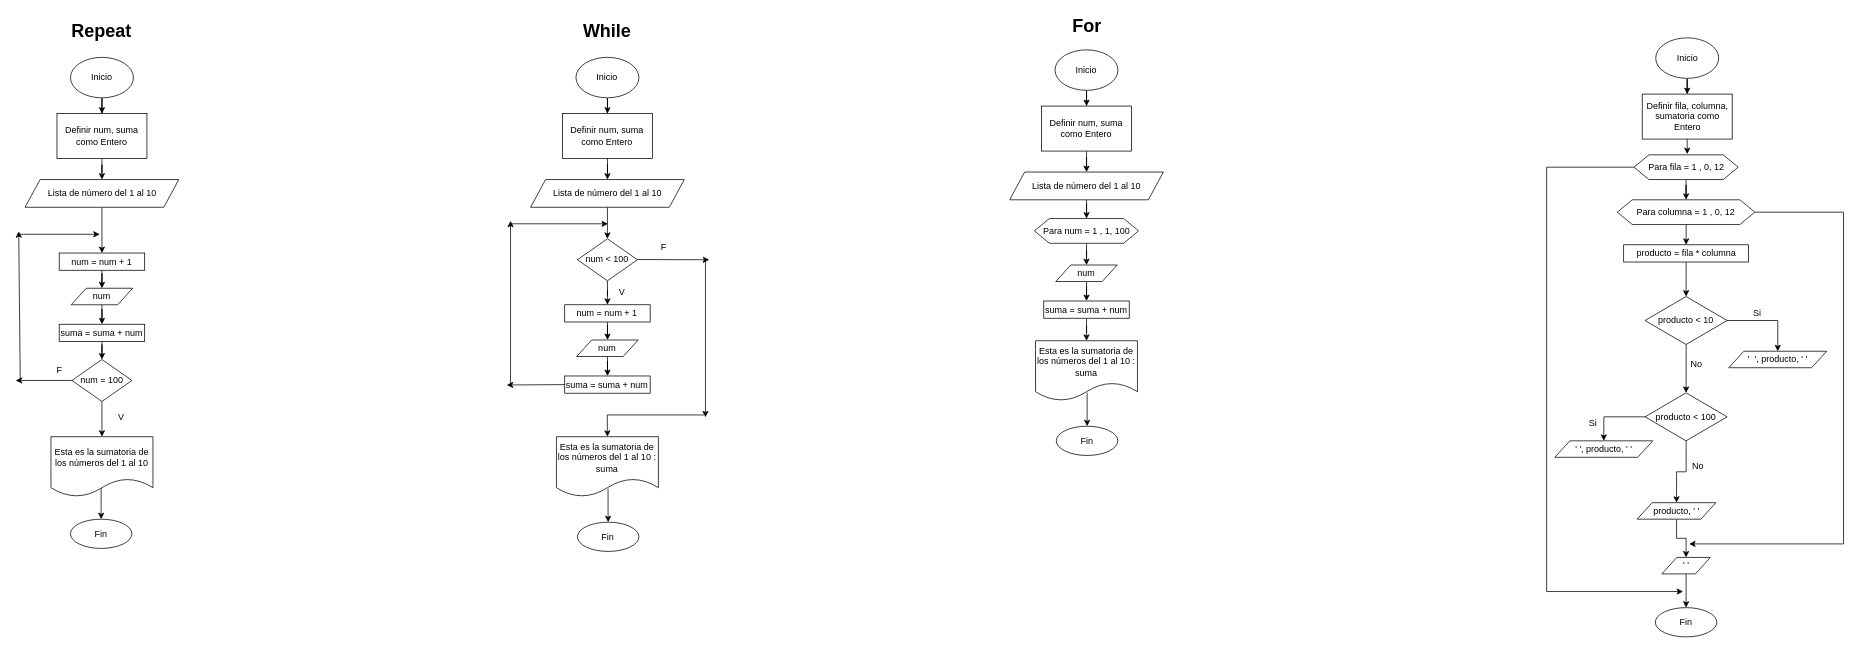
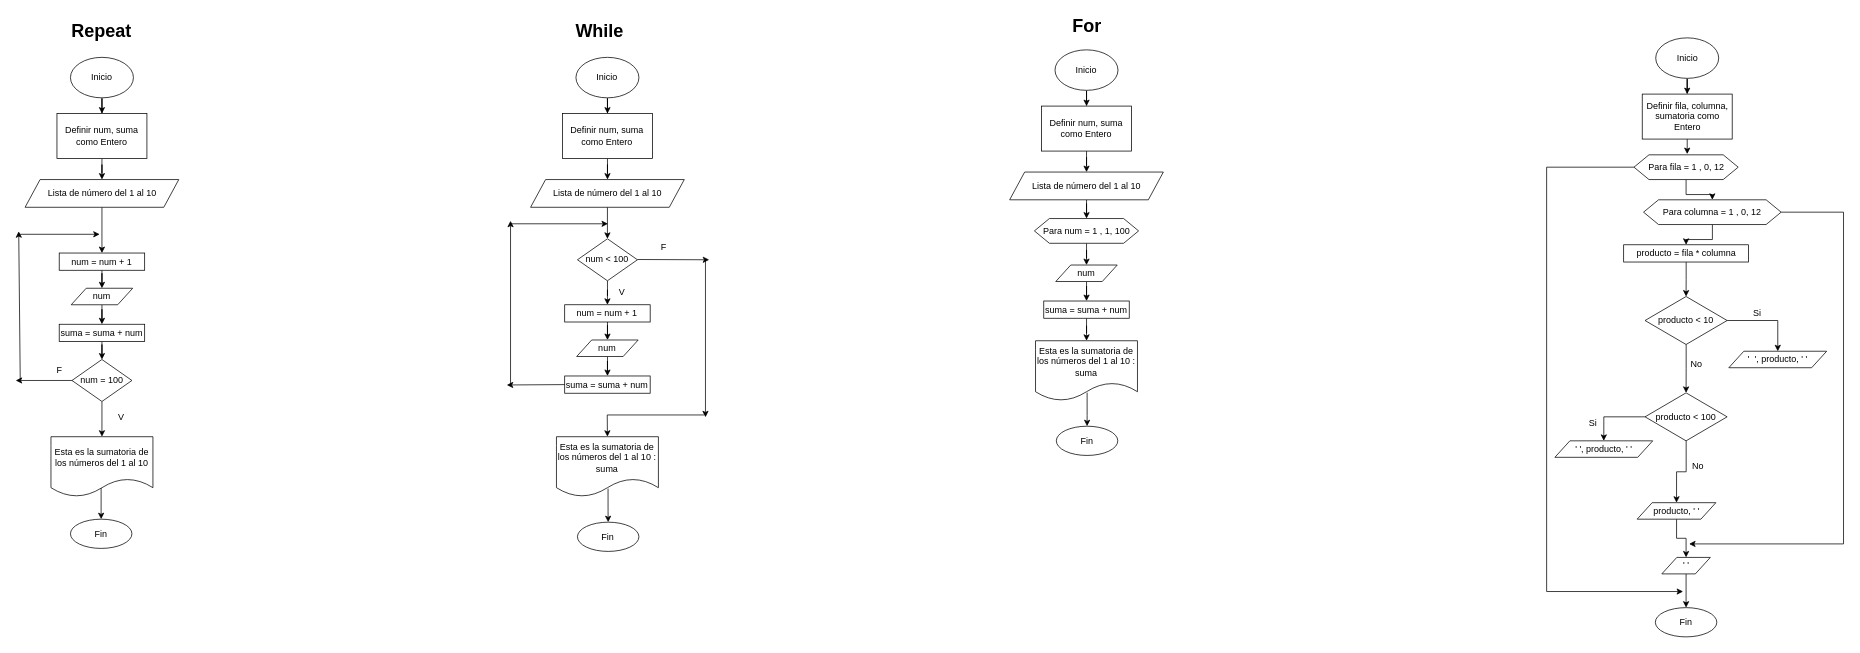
  <mxCell id="0" />
  <mxCell id="1" parent="0" />
  <mxCell id="2" value="" style="edgeStyle=orthogonalEdgeStyle;rounded=0;orthogonalLoop=1;jettySize=auto;html=1;" parent="1" source="3" target="5" edge="1"><mxGeometry relative="1" as="geometry" /></mxCell>
  <mxCell id="3" value="Inicio" style="ellipse;whiteSpace=wrap;html=1;" parent="1" vertex="1"><mxGeometry x="93" y="76" width="84" height="54" as="geometry" /></mxCell>
  <mxCell id="4" value="" style="edgeStyle=orthogonalEdgeStyle;rounded=0;orthogonalLoop=1;jettySize=auto;html=1;" parent="1" source="5" target="7" edge="1"><mxGeometry relative="1" as="geometry" /></mxCell>
  <mxCell id="5" value="Definir num, suma como Entero" style="rounded=0;whiteSpace=wrap;html=1;" parent="1" vertex="1"><mxGeometry x="75" y="151" width="120" height="60" as="geometry" /></mxCell>
  <mxCell id="6" value="" style="edgeStyle=orthogonalEdgeStyle;rounded=0;orthogonalLoop=1;jettySize=auto;html=1;" parent="1" source="7" target="9" edge="1"><mxGeometry relative="1" as="geometry" /></mxCell>
  <mxCell id="7" value="Lista de número del 1 al 10" style="shape=parallelogram;perimeter=parallelogramPerimeter;whiteSpace=wrap;html=1;fixedSize=1;" parent="1" vertex="1"><mxGeometry x="32.5" y="239" width="205" height="37" as="geometry" /></mxCell>
  <mxCell id="8" value="" style="edgeStyle=orthogonalEdgeStyle;rounded=0;orthogonalLoop=1;jettySize=auto;html=1;" parent="1" source="9" target="11" edge="1"><mxGeometry relative="1" as="geometry" /></mxCell>
  <mxCell id="9" value="num = num + 1" style="rounded=0;whiteSpace=wrap;html=1;" parent="1" vertex="1"><mxGeometry x="78" y="337" width="114" height="23" as="geometry" /></mxCell>
  <mxCell id="10" value="" style="edgeStyle=orthogonalEdgeStyle;rounded=0;orthogonalLoop=1;jettySize=auto;html=1;" parent="1" source="11" target="13" edge="1"><mxGeometry relative="1" as="geometry" /></mxCell>
  <mxCell id="11" value="num" style="shape=parallelogram;perimeter=parallelogramPerimeter;whiteSpace=wrap;html=1;fixedSize=1;" parent="1" vertex="1"><mxGeometry x="94" y="384" width="82" height="22" as="geometry" /></mxCell>
  <mxCell id="12" value="" style="edgeStyle=orthogonalEdgeStyle;rounded=0;orthogonalLoop=1;jettySize=auto;html=1;" parent="1" source="13" target="15" edge="1"><mxGeometry relative="1" as="geometry" /></mxCell>
  <mxCell id="13" value="suma = suma + num" style="rounded=0;whiteSpace=wrap;html=1;" parent="1" vertex="1"><mxGeometry x="78" y="432" width="114" height="23" as="geometry" /></mxCell>
  <mxCell id="14" value="" style="edgeStyle=orthogonalEdgeStyle;rounded=0;orthogonalLoop=1;jettySize=auto;html=1;" parent="1" source="15" target="23" edge="1"><mxGeometry relative="1" as="geometry" /></mxCell>
  <mxCell id="15" value="num = 100" style="rhombus;whiteSpace=wrap;html=1;" parent="1" vertex="1"><mxGeometry x="95" y="479" width="80" height="56" as="geometry" /></mxCell>
  <mxCell id="16" value="" style="endArrow=classic;html=1;rounded=0;exitX=0;exitY=0.5;exitDx=0;exitDy=0;" parent="1" source="15" edge="1"><mxGeometry width="50" height="50" relative="1" as="geometry"><mxPoint x="-17.5" y="485" as="sourcePoint" /><mxPoint x="20" y="507" as="targetPoint" /></mxGeometry></mxCell>
  <mxCell id="17" value="" style="endArrow=classic;html=1;rounded=0;" parent="1" edge="1"><mxGeometry width="50" height="50" relative="1" as="geometry"><mxPoint x="26" y="505" as="sourcePoint" /><mxPoint x="24" y="308" as="targetPoint" /></mxGeometry></mxCell>
  <mxCell id="18" value="" style="endArrow=classic;html=1;rounded=0;" parent="1" edge="1"><mxGeometry width="50" height="50" relative="1" as="geometry"><mxPoint x="24" y="312" as="sourcePoint" /><mxPoint x="132" y="312" as="targetPoint" /></mxGeometry></mxCell>
  <mxCell id="19" value="F" style="text;html=1;align=center;verticalAlign=middle;whiteSpace=wrap;rounded=0;" parent="1" vertex="1"><mxGeometry x="63" y="482" width="31" height="24" as="geometry" /></mxCell>
  <mxCell id="20" value="V" style="text;html=1;align=center;verticalAlign=middle;whiteSpace=wrap;rounded=0;" parent="1" vertex="1"><mxGeometry x="134" y="543" width="54" height="25" as="geometry" /></mxCell>
  <mxCell id="21" value="Fin" style="ellipse;whiteSpace=wrap;html=1;" parent="1" vertex="1"><mxGeometry x="93" y="692" width="82" height="39" as="geometry" /></mxCell>
  <mxCell id="22" value="" style="edgeStyle=orthogonalEdgeStyle;rounded=0;orthogonalLoop=1;jettySize=auto;html=1;exitX=0.492;exitY=0.843;exitDx=0;exitDy=0;exitPerimeter=0;" parent="1" source="23" target="21" edge="1"><mxGeometry relative="1" as="geometry" /></mxCell>
  <mxCell id="23" value="Esta es la sumatoria de los números del 1 al 10" style="shape=document;whiteSpace=wrap;html=1;boundedLbl=1;" parent="1" vertex="1"><mxGeometry x="67" y="582" width="136" height="80" as="geometry" /></mxCell>
  <mxCell id="24" value="&lt;b&gt;&lt;font style=&quot;font-size: 24px;&quot;&gt;Repeat&lt;/font&gt;&lt;/b&gt;" style="text;html=1;align=center;verticalAlign=middle;whiteSpace=wrap;rounded=0;" parent="1" vertex="1"><mxGeometry x="86.5" y="20" width="95" height="42" as="geometry" /></mxCell>
- <mxCell id="25" value="&lt;font style=&quot;font-size: 24px;&quot;&gt;&lt;b&gt;While&lt;/b&gt;&lt;/font&gt;" style="text;html=1;align=center;verticalAlign=middle;whiteSpace=wrap;rounded=0;" parent="1" vertex="1"><mxGeometry x="779.25" y="26" width="60" height="30" as="geometry" /></mxCell>
+ <mxCell id="25" value="&lt;font style=&quot;font-size: 24px;&quot;&gt;&lt;b&gt;While&lt;/b&gt;&lt;/font&gt;" style="text;html=1;align=center;verticalAlign=middle;whiteSpace=wrap;rounded=0;" parent="1" vertex="1"><mxGeometry x="769.25" y="26" width="60" height="30" as="geometry" /></mxCell>
  <mxCell id="26" value="&lt;font style=&quot;font-size: 24px;&quot;&gt;&lt;b&gt;For&lt;/b&gt;&lt;/font&gt;" style="text;html=1;align=center;verticalAlign=middle;whiteSpace=wrap;rounded=0;" parent="1" vertex="1"><mxGeometry x="1419" y="20" width="60" height="30" as="geometry" /></mxCell>
  <mxCell id="27" value="" style="edgeStyle=orthogonalEdgeStyle;rounded=0;orthogonalLoop=1;jettySize=auto;html=1;" parent="1" source="28" target="30" edge="1"><mxGeometry relative="1" as="geometry" /></mxCell>
  <mxCell id="28" value="Inicio" style="ellipse;whiteSpace=wrap;html=1;" parent="1" vertex="1"><mxGeometry x="767.25" y="76" width="84" height="54" as="geometry" /></mxCell>
  <mxCell id="29" value="" style="edgeStyle=orthogonalEdgeStyle;rounded=0;orthogonalLoop=1;jettySize=auto;html=1;" parent="1" source="30" target="32" edge="1"><mxGeometry relative="1" as="geometry" /></mxCell>
  <mxCell id="30" value="Definir num, suma como Entero" style="rounded=0;whiteSpace=wrap;html=1;" parent="1" vertex="1"><mxGeometry x="749.25" y="151" width="120" height="60" as="geometry" /></mxCell>
  <mxCell id="31" value="" style="edgeStyle=orthogonalEdgeStyle;rounded=0;orthogonalLoop=1;jettySize=auto;html=1;" parent="1" source="32" target="39" edge="1"><mxGeometry relative="1" as="geometry" /></mxCell>
  <mxCell id="32" value="Lista de número del 1 al 10" style="shape=parallelogram;perimeter=parallelogramPerimeter;whiteSpace=wrap;html=1;fixedSize=1;" parent="1" vertex="1"><mxGeometry x="706.75" y="239" width="205" height="37" as="geometry" /></mxCell>
  <mxCell id="33" value="" style="edgeStyle=orthogonalEdgeStyle;rounded=0;orthogonalLoop=1;jettySize=auto;html=1;" parent="1" source="34" target="36" edge="1"><mxGeometry relative="1" as="geometry" /></mxCell>
  <mxCell id="34" value="num = num + 1" style="rounded=0;whiteSpace=wrap;html=1;" parent="1" vertex="1"><mxGeometry x="752.25" y="406" width="114" height="23" as="geometry" /></mxCell>
  <mxCell id="35" value="" style="edgeStyle=orthogonalEdgeStyle;rounded=0;orthogonalLoop=1;jettySize=auto;html=1;" parent="1" source="36" target="37" edge="1"><mxGeometry relative="1" as="geometry" /></mxCell>
  <mxCell id="36" value="num" style="shape=parallelogram;perimeter=parallelogramPerimeter;whiteSpace=wrap;html=1;fixedSize=1;" parent="1" vertex="1"><mxGeometry x="768.25" y="453" width="82" height="22" as="geometry" /></mxCell>
  <mxCell id="37" value="suma = suma + num" style="rounded=0;whiteSpace=wrap;html=1;" parent="1" vertex="1"><mxGeometry x="752.25" y="501" width="114" height="23" as="geometry" /></mxCell>
  <mxCell id="38" style="edgeStyle=orthogonalEdgeStyle;rounded=0;orthogonalLoop=1;jettySize=auto;html=1;entryX=0.5;entryY=0;entryDx=0;entryDy=0;" parent="1" source="39" target="34" edge="1"><mxGeometry relative="1" as="geometry" /></mxCell>
  <mxCell id="39" value="num &amp;lt; 100" style="rhombus;whiteSpace=wrap;html=1;" parent="1" vertex="1"><mxGeometry x="769.25" y="318" width="80" height="56" as="geometry" /></mxCell>
  <mxCell id="40" value="" style="endArrow=classic;html=1;rounded=0;" parent="1" edge="1"><mxGeometry width="50" height="50" relative="1" as="geometry"><mxPoint x="680" y="512" as="sourcePoint" /><mxPoint x="680" y="294" as="targetPoint" /></mxGeometry></mxCell>
  <mxCell id="41" value="" style="endArrow=classic;html=1;rounded=0;" parent="1" edge="1"><mxGeometry width="50" height="50" relative="1" as="geometry"><mxPoint x="680" y="298" as="sourcePoint" /><mxPoint x="810" y="298" as="targetPoint" /></mxGeometry></mxCell>
  <mxCell id="42" value="F" style="text;html=1;align=center;verticalAlign=middle;whiteSpace=wrap;rounded=0;" parent="1" vertex="1"><mxGeometry x="869.25" y="318" width="31" height="24" as="geometry" /></mxCell>
  <mxCell id="43" value="V" style="text;html=1;align=center;verticalAlign=middle;whiteSpace=wrap;rounded=0;" parent="1" vertex="1"><mxGeometry x="802" y="376" width="54" height="25" as="geometry" /></mxCell>
  <mxCell id="44" value="" style="edgeStyle=orthogonalEdgeStyle;rounded=0;orthogonalLoop=1;jettySize=auto;html=1;exitX=0.506;exitY=0.865;exitDx=0;exitDy=0;exitPerimeter=0;" parent="1" source="45" target="46" edge="1"><mxGeometry relative="1" as="geometry" /></mxCell>
  <mxCell id="45" value="Esta es la sumatoria de los números del 1 al 10 : suma" style="shape=document;whiteSpace=wrap;html=1;boundedLbl=1;" parent="1" vertex="1"><mxGeometry x="741.25" y="582" width="136" height="80" as="geometry" /></mxCell>
  <mxCell id="46" value="Fin" style="ellipse;whiteSpace=wrap;html=1;" parent="1" vertex="1"><mxGeometry x="769.25" y="696" width="82" height="39" as="geometry" /></mxCell>
  <mxCell id="47" value="" style="endArrow=classic;html=1;rounded=0;exitX=0;exitY=0.5;exitDx=0;exitDy=0;" parent="1" source="37" edge="1"><mxGeometry width="50" height="50" relative="1" as="geometry"><mxPoint x="692" y="501" as="sourcePoint" /><mxPoint x="675" y="513" as="targetPoint" /></mxGeometry></mxCell>
  <mxCell id="48" value="" style="endArrow=classic;html=1;rounded=0;" parent="1" edge="1"><mxGeometry width="50" height="50" relative="1" as="geometry"><mxPoint x="849.25" y="345.64" as="sourcePoint" /><mxPoint x="945" y="346" as="targetPoint" /></mxGeometry></mxCell>
  <mxCell id="49" value="" style="endArrow=classic;html=1;rounded=0;" parent="1" edge="1"><mxGeometry width="50" height="50" relative="1" as="geometry"><mxPoint x="940" y="347" as="sourcePoint" /><mxPoint x="940" y="556" as="targetPoint" /></mxGeometry></mxCell>
  <mxCell id="50" value="" style="endArrow=classic;html=1;rounded=0;exitX=0;exitY=0.5;exitDx=0;exitDy=0;entryX=0.5;entryY=0;entryDx=0;entryDy=0;" parent="1" target="45" edge="1"><mxGeometry width="50" height="50" relative="1" as="geometry"><mxPoint x="938" y="553" as="sourcePoint" /><mxPoint x="805" y="553" as="targetPoint" /><Array as="points"><mxPoint x="809" y="553" /></Array></mxGeometry></mxCell>
  <mxCell id="51" value="" style="edgeStyle=orthogonalEdgeStyle;rounded=0;orthogonalLoop=1;jettySize=auto;html=1;" parent="1" source="52" target="54" edge="1"><mxGeometry relative="1" as="geometry" /></mxCell>
  <mxCell id="52" value="Inicio" style="ellipse;whiteSpace=wrap;html=1;" parent="1" vertex="1"><mxGeometry x="1406.25" y="66" width="84" height="54" as="geometry" /></mxCell>
  <mxCell id="53" value="" style="edgeStyle=orthogonalEdgeStyle;rounded=0;orthogonalLoop=1;jettySize=auto;html=1;" parent="1" source="54" target="56" edge="1"><mxGeometry relative="1" as="geometry" /></mxCell>
  <mxCell id="54" value="Definir num, suma como Entero" style="rounded=0;whiteSpace=wrap;html=1;" parent="1" vertex="1"><mxGeometry x="1388.25" y="141" width="120" height="60" as="geometry" /></mxCell>
  <mxCell id="55" value="" style="edgeStyle=orthogonalEdgeStyle;rounded=0;orthogonalLoop=1;jettySize=auto;html=1;" parent="1" source="56" target="65" edge="1"><mxGeometry relative="1" as="geometry" /></mxCell>
  <mxCell id="56" value="Lista de número del 1 al 10" style="shape=parallelogram;perimeter=parallelogramPerimeter;whiteSpace=wrap;html=1;fixedSize=1;" parent="1" vertex="1"><mxGeometry x="1345.75" y="229" width="205" height="37" as="geometry" /></mxCell>
  <mxCell id="57" value="" style="edgeStyle=orthogonalEdgeStyle;rounded=0;orthogonalLoop=1;jettySize=auto;html=1;" parent="1" source="58" target="60" edge="1"><mxGeometry relative="1" as="geometry" /></mxCell>
  <mxCell id="58" value="num" style="shape=parallelogram;perimeter=parallelogramPerimeter;whiteSpace=wrap;html=1;fixedSize=1;" parent="1" vertex="1"><mxGeometry x="1407.25" y="353" width="82" height="22" as="geometry" /></mxCell>
  <mxCell id="59" value="" style="edgeStyle=orthogonalEdgeStyle;rounded=0;orthogonalLoop=1;jettySize=auto;html=1;" parent="1" source="60" target="62" edge="1"><mxGeometry relative="1" as="geometry" /></mxCell>
  <mxCell id="60" value="suma = suma + num" style="rounded=0;whiteSpace=wrap;html=1;" parent="1" vertex="1"><mxGeometry x="1391.25" y="401" width="114" height="23" as="geometry" /></mxCell>
  <mxCell id="61" value="" style="edgeStyle=orthogonalEdgeStyle;rounded=0;orthogonalLoop=1;jettySize=auto;html=1;exitX=0.506;exitY=0.865;exitDx=0;exitDy=0;exitPerimeter=0;" parent="1" source="62" target="63" edge="1"><mxGeometry relative="1" as="geometry" /></mxCell>
  <mxCell id="62" value="Esta es la sumatoria de los números del 1 al 10 : suma" style="shape=document;whiteSpace=wrap;html=1;boundedLbl=1;" parent="1" vertex="1"><mxGeometry x="1380.25" y="454" width="136" height="80" as="geometry" /></mxCell>
  <mxCell id="63" value="Fin" style="ellipse;whiteSpace=wrap;html=1;" parent="1" vertex="1"><mxGeometry x="1408" y="568" width="82" height="39" as="geometry" /></mxCell>
  <mxCell id="64" style="edgeStyle=orthogonalEdgeStyle;rounded=0;orthogonalLoop=1;jettySize=auto;html=1;entryX=0.5;entryY=0;entryDx=0;entryDy=0;" parent="1" source="65" target="58" edge="1"><mxGeometry relative="1" as="geometry" /></mxCell>
  <mxCell id="65" value="Para num = 1 , 1, 100" style="shape=hexagon;perimeter=hexagonPerimeter2;whiteSpace=wrap;html=1;fixedSize=1;" parent="1" vertex="1"><mxGeometry x="1378.75" y="291" width="139" height="33" as="geometry" /></mxCell>
  <mxCell id="66" value="" style="edgeStyle=orthogonalEdgeStyle;rounded=0;orthogonalLoop=1;jettySize=auto;html=1;" edge="1" parent="1" source="67" target="69"><mxGeometry relative="1" as="geometry" /></mxCell>
  <mxCell id="67" value="Inicio" style="ellipse;whiteSpace=wrap;html=1;" vertex="1" parent="1"><mxGeometry x="2207.5" y="50" width="84" height="54" as="geometry" /></mxCell>
  <mxCell id="68" style="edgeStyle=orthogonalEdgeStyle;rounded=0;orthogonalLoop=1;jettySize=auto;html=1;" edge="1" parent="1" source="69"><mxGeometry relative="1" as="geometry"><mxPoint x="2249.5" y="204.152" as="targetPoint" /></mxGeometry></mxCell>
  <mxCell id="69" value="Definir fila, columna, sumatoria como Entero" style="rounded=0;whiteSpace=wrap;html=1;" vertex="1" parent="1"><mxGeometry x="2189.5" y="125" width="120" height="60" as="geometry" /></mxCell>
  <mxCell id="70" value="'&amp;nbsp; ', producto, ' '" style="shape=parallelogram;perimeter=parallelogramPerimeter;whiteSpace=wrap;html=1;fixedSize=1;" vertex="1" parent="1"><mxGeometry x="2305" y="468" width="130.5" height="22" as="geometry" /></mxCell>
  <mxCell id="71" style="edgeStyle=orthogonalEdgeStyle;rounded=0;orthogonalLoop=1;jettySize=auto;html=1;entryX=0.5;entryY=0;entryDx=0;entryDy=0;" edge="1" parent="1" source="72" target="82"><mxGeometry relative="1" as="geometry" /></mxCell>
  <mxCell id="72" value="producto = fila * columna" style="rounded=0;whiteSpace=wrap;html=1;" vertex="1" parent="1"><mxGeometry x="2164.75" y="326" width="166.5" height="23" as="geometry" /></mxCell>
  <mxCell id="73" value="Fin" style="ellipse;whiteSpace=wrap;html=1;" vertex="1" parent="1"><mxGeometry x="2207" y="810" width="82" height="39" as="geometry" /></mxCell>
  <mxCell id="74" style="edgeStyle=orthogonalEdgeStyle;rounded=0;orthogonalLoop=1;jettySize=auto;html=1;entryX=0.5;entryY=0;entryDx=0;entryDy=0;" edge="1" parent="1" source="76" target="79"><mxGeometry relative="1" as="geometry" /></mxCell>
  <mxCell id="75" style="edgeStyle=orthogonalEdgeStyle;rounded=0;orthogonalLoop=1;jettySize=auto;html=1;exitX=0;exitY=0.5;exitDx=0;exitDy=0;" edge="1" parent="1" source="76"><mxGeometry relative="1" as="geometry"><mxPoint x="2244" y="788.51" as="targetPoint" /><mxPoint x="2178.507" y="215.004" as="sourcePoint" /><Array as="points"><mxPoint x="2062" y="223" /><mxPoint x="2062" y="789" /></Array></mxGeometry></mxCell>
  <mxCell id="76" value="Para fila = 1 , 0, 12" style="shape=hexagon;perimeter=hexagonPerimeter2;whiteSpace=wrap;html=1;fixedSize=1;" vertex="1" parent="1"><mxGeometry x="2178.5" y="206" width="139" height="33" as="geometry" /></mxCell>
  <mxCell id="77" style="edgeStyle=orthogonalEdgeStyle;rounded=0;orthogonalLoop=1;jettySize=auto;html=1;entryX=0.5;entryY=0;entryDx=0;entryDy=0;" edge="1" parent="1" source="79" target="72"><mxGeometry relative="1" as="geometry" /></mxCell>
  <mxCell id="78" style="edgeStyle=orthogonalEdgeStyle;rounded=0;orthogonalLoop=1;jettySize=auto;html=1;" edge="1" parent="1" source="79"><mxGeometry relative="1" as="geometry"><mxPoint x="2252" y="725" as="targetPoint" /><Array as="points"><mxPoint x="2458" y="283" /><mxPoint x="2458" y="725" /></Array></mxGeometry></mxCell>
- <mxCell id="79" value="Para columna = 1 , 0, 12" style="shape=hexagon;perimeter=hexagonPerimeter2;whiteSpace=wrap;html=1;fixedSize=1;" vertex="1" parent="1"><mxGeometry x="2156.25" y="266" width="183.5" height="33" as="geometry" /></mxCell>
+ <mxCell id="79" value="Para columna = 1 , 0, 12" style="shape=hexagon;perimeter=hexagonPerimeter2;whiteSpace=wrap;html=1;fixedSize=1;" vertex="1" parent="1"><mxGeometry x="2191.25" y="266" width="183.5" height="33" as="geometry" /></mxCell>
  <mxCell id="80" style="edgeStyle=orthogonalEdgeStyle;rounded=0;orthogonalLoop=1;jettySize=auto;html=1;" edge="1" parent="1" source="82" target="70"><mxGeometry relative="1" as="geometry" /></mxCell>
  <mxCell id="81" style="edgeStyle=orthogonalEdgeStyle;rounded=0;orthogonalLoop=1;jettySize=auto;html=1;entryX=0.5;entryY=0;entryDx=0;entryDy=0;" edge="1" parent="1" source="82" target="85"><mxGeometry relative="1" as="geometry" /></mxCell>
  <mxCell id="82" value="producto &amp;lt; 10" style="rhombus;whiteSpace=wrap;html=1;" vertex="1" parent="1"><mxGeometry x="2193.25" y="395" width="109.5" height="64" as="geometry" /></mxCell>
  <mxCell id="83" style="edgeStyle=orthogonalEdgeStyle;rounded=0;orthogonalLoop=1;jettySize=auto;html=1;entryX=0.5;entryY=0;entryDx=0;entryDy=0;" edge="1" parent="1" source="85" target="91"><mxGeometry relative="1" as="geometry" /></mxCell>
  <mxCell id="84" style="edgeStyle=orthogonalEdgeStyle;rounded=0;orthogonalLoop=1;jettySize=auto;html=1;exitX=0;exitY=0.5;exitDx=0;exitDy=0;entryX=0.5;entryY=0;entryDx=0;entryDy=0;" edge="1" parent="1" source="85" target="86"><mxGeometry relative="1" as="geometry" /></mxCell>
  <mxCell id="85" value="producto &amp;lt; 100" style="rhombus;whiteSpace=wrap;html=1;" vertex="1" parent="1"><mxGeometry x="2193.25" y="523.5" width="109.5" height="64" as="geometry" /></mxCell>
  <mxCell id="86" value="' ', producto, ' '" style="shape=parallelogram;perimeter=parallelogramPerimeter;whiteSpace=wrap;html=1;fixedSize=1;" vertex="1" parent="1"><mxGeometry x="2073" y="587.5" width="130.5" height="22" as="geometry" /></mxCell>
  <mxCell id="87" value="Si" style="text;html=1;align=center;verticalAlign=middle;whiteSpace=wrap;rounded=0;" vertex="1" parent="1"><mxGeometry x="2313.25" y="402.5" width="60" height="30" as="geometry" /></mxCell>
  <mxCell id="88" value="No" style="text;html=1;align=center;verticalAlign=middle;whiteSpace=wrap;rounded=0;" vertex="1" parent="1"><mxGeometry x="2231.5" y="471" width="60" height="30" as="geometry" /></mxCell>
  <mxCell id="89" value="Si" style="text;html=1;align=center;verticalAlign=middle;whiteSpace=wrap;rounded=0;" vertex="1" parent="1"><mxGeometry x="2094" y="549" width="60" height="30" as="geometry" /></mxCell>
  <mxCell id="90" style="edgeStyle=orthogonalEdgeStyle;rounded=0;orthogonalLoop=1;jettySize=auto;html=1;entryX=0.5;entryY=0;entryDx=0;entryDy=0;" edge="1" parent="1" source="91" target="94"><mxGeometry relative="1" as="geometry" /></mxCell>
  <mxCell id="91" value="producto, ' '" style="shape=parallelogram;perimeter=parallelogramPerimeter;whiteSpace=wrap;html=1;fixedSize=1;" vertex="1" parent="1"><mxGeometry x="2182.75" y="670" width="105" height="22" as="geometry" /></mxCell>
  <mxCell id="92" value="No" style="text;html=1;align=center;verticalAlign=middle;whiteSpace=wrap;rounded=0;" vertex="1" parent="1"><mxGeometry x="2234" y="607" width="60" height="30" as="geometry" /></mxCell>
  <mxCell id="93" style="edgeStyle=orthogonalEdgeStyle;rounded=0;orthogonalLoop=1;jettySize=auto;html=1;entryX=0.5;entryY=0;entryDx=0;entryDy=0;" edge="1" parent="1" source="94" target="73"><mxGeometry relative="1" as="geometry" /></mxCell>
  <mxCell id="94" value="' '" style="shape=parallelogram;perimeter=parallelogramPerimeter;whiteSpace=wrap;html=1;fixedSize=1;" vertex="1" parent="1"><mxGeometry x="2215.63" y="743" width="64.75" height="22" as="geometry" /></mxCell>
